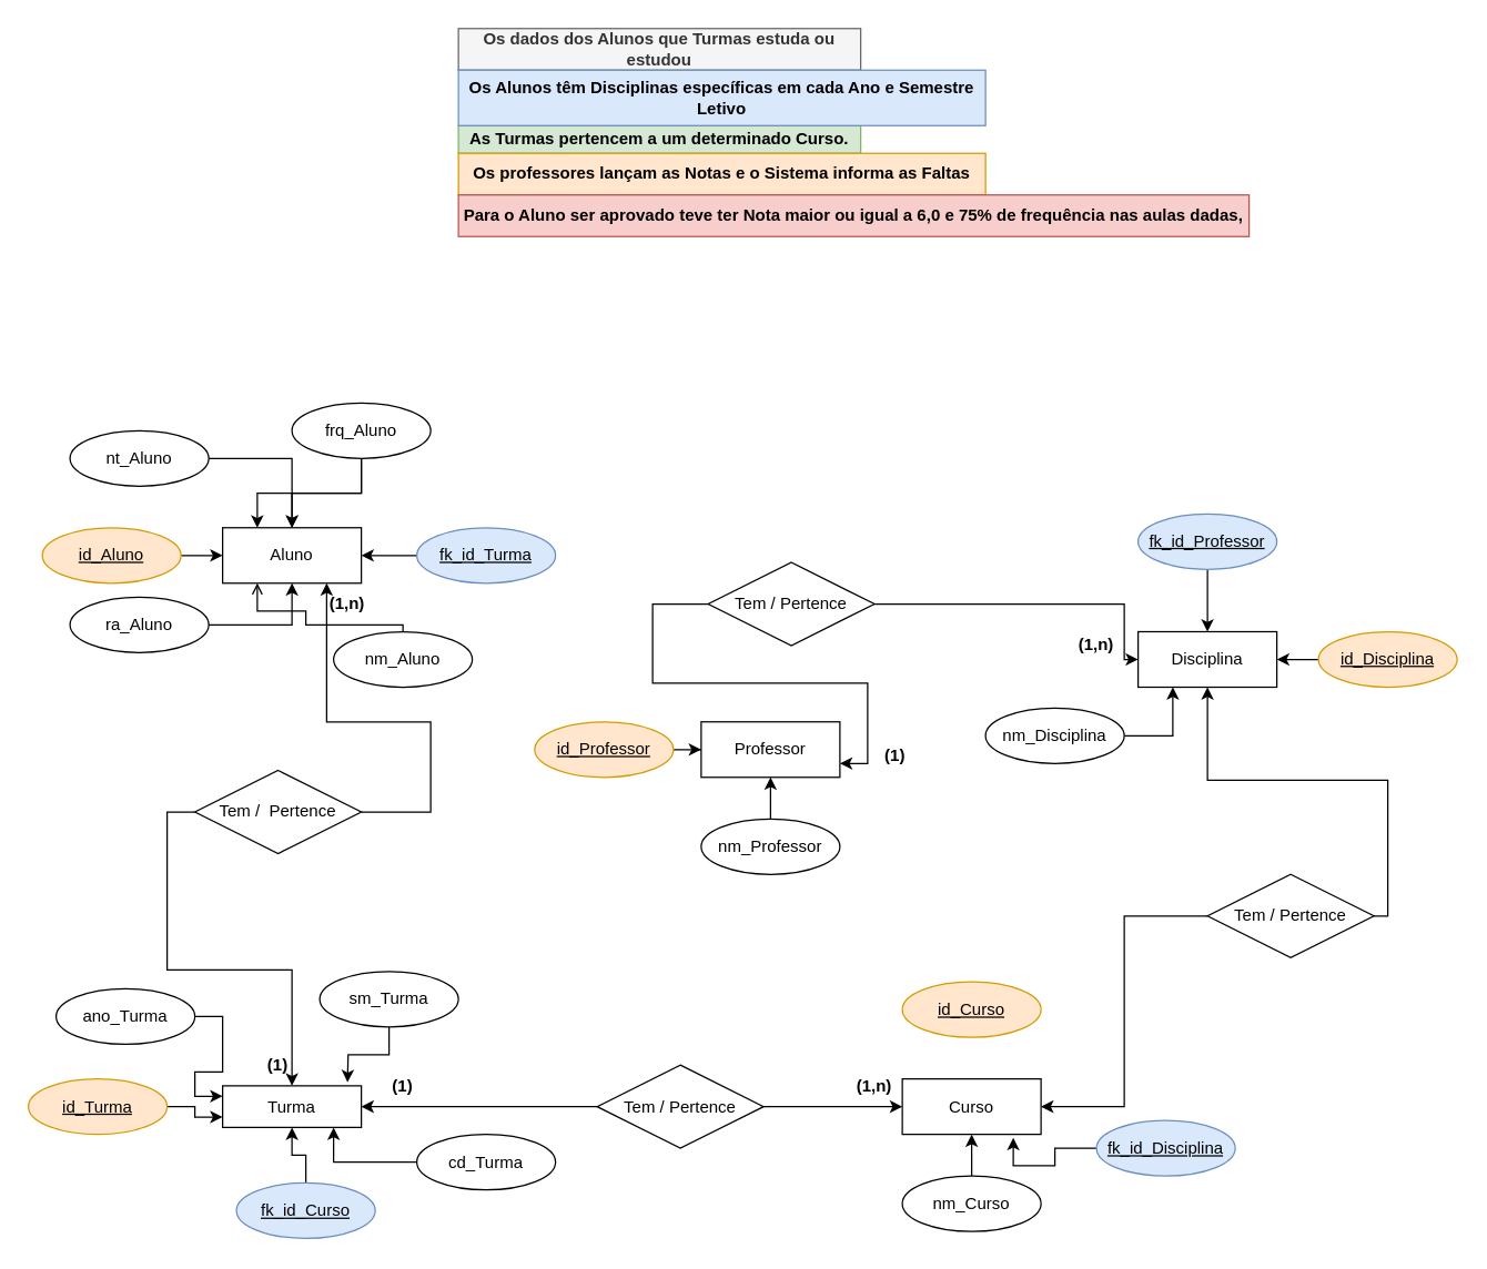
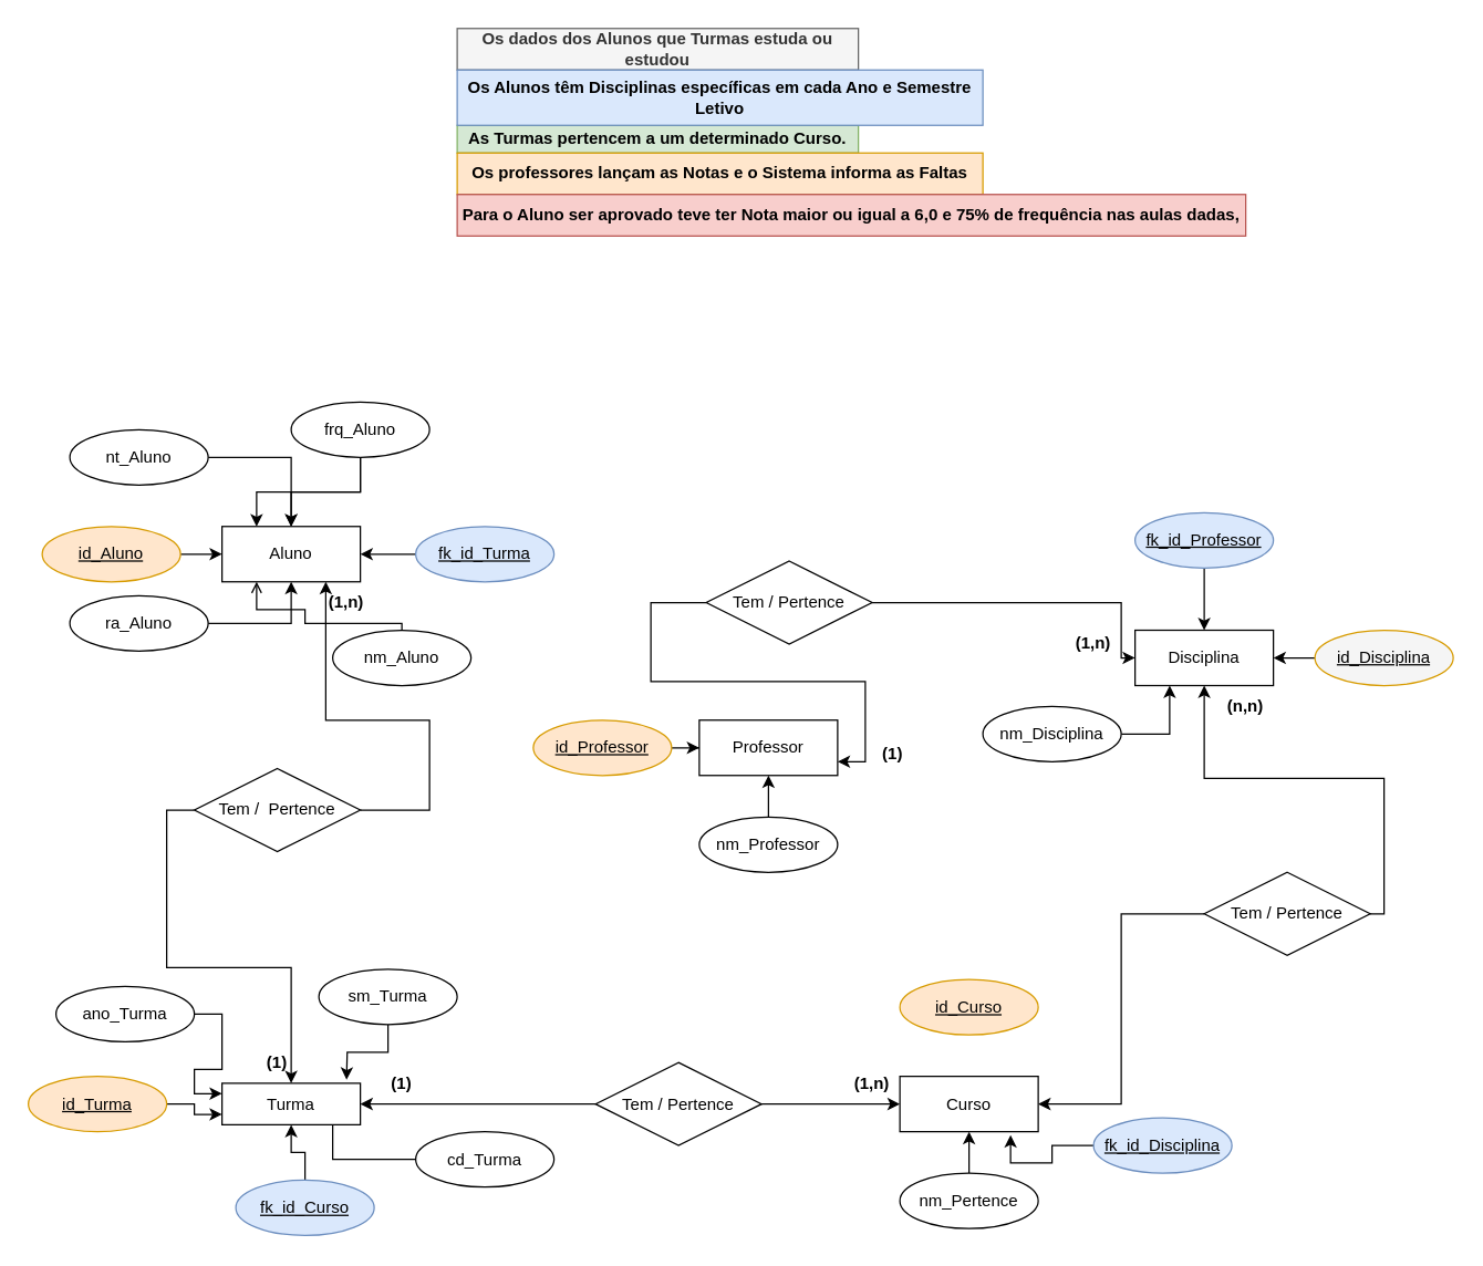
  <mxCell id="0" />
  <mxCell id="1" parent="0" />
  <mxCell id="2" value="Os dados dos Alunos que Turmas estuda ou estudou" style="text;html=1;align=center;verticalAlign=middle;whiteSpace=wrap;rounded=0;fontStyle=1;fillColor=#f5f5f5;fontColor=#333333;strokeColor=#666666;" parent="1" vertex="1"><mxGeometry x="330" y="20" width="290" height="30" as="geometry" /></mxCell>
  <mxCell id="3" value="As Turmas pertencem a um determinado Curso." style="text;html=1;strokeColor=#82b366;fillColor=#d5e8d4;align=center;verticalAlign=middle;whiteSpace=wrap;rounded=0;fontStyle=1" parent="1" vertex="1"><mxGeometry x="330" y="90" width="290" height="20" as="geometry" /></mxCell>
  <mxCell id="4" value="Os Alunos têm Disciplinas específicas em cada Ano e Semestre Letivo" style="text;html=1;strokeColor=#6c8ebf;fillColor=#dae8fc;align=center;verticalAlign=middle;whiteSpace=wrap;rounded=0;fontStyle=1;" parent="1" vertex="1"><mxGeometry x="330" y="50" width="380" height="40" as="geometry" /></mxCell>
  <mxCell id="5" value="Os professores lançam as Notas e o Sistema informa as Faltas" style="text;html=1;strokeColor=#d79b00;fillColor=#ffe6cc;align=center;verticalAlign=middle;whiteSpace=wrap;rounded=0;fontStyle=1" parent="1" vertex="1"><mxGeometry x="330" y="110" width="380" height="30" as="geometry" /></mxCell>
  <mxCell id="6" value="Para o Aluno ser aprovado teve ter Nota maior ou igual a 6,0 e 75% de frequência nas aulas dadas," style="text;html=1;strokeColor=#b85450;fillColor=#f8cecc;align=center;verticalAlign=middle;whiteSpace=wrap;rounded=0;fontStyle=1" parent="1" vertex="1"><mxGeometry x="330" y="140" width="570" height="30" as="geometry" /></mxCell>
  <mxCell id="7" value="Aluno" style="whiteSpace=wrap;html=1;align=center;" parent="1" vertex="1"><mxGeometry x="160" y="380" width="100" height="40" as="geometry" /></mxCell>
  <mxCell id="8" value="Turma" style="whiteSpace=wrap;html=1;align=center;" parent="1" vertex="1"><mxGeometry x="160" y="782.5" width="100" height="30" as="geometry" /></mxCell>
  <mxCell id="9" value="Professor" style="whiteSpace=wrap;html=1;align=center;" parent="1" vertex="1"><mxGeometry x="505" y="520" width="100" height="40" as="geometry" /></mxCell>
  <mxCell id="10" value="Curso" style="whiteSpace=wrap;html=1;align=center;" parent="1" vertex="1"><mxGeometry x="650" y="777.5" width="100" height="40" as="geometry" /></mxCell>
  <mxCell id="11" value="Disciplina" style="whiteSpace=wrap;html=1;align=center;" parent="1" vertex="1"><mxGeometry x="820" y="455" width="100" height="40" as="geometry" /></mxCell>
  <mxCell id="12" style="edgeStyle=orthogonalEdgeStyle;rounded=0;orthogonalLoop=1;jettySize=auto;html=1;entryX=0.25;entryY=1;entryDx=0;entryDy=0;endArrow=open;" parent="1" source="13" target="7" edge="1"><mxGeometry relative="1" as="geometry"><Array as="points"><mxPoint x="290" y="450" /><mxPoint x="220" y="450" /><mxPoint x="220" y="440" /><mxPoint x="185" y="440" /></Array></mxGeometry></mxCell>
  <mxCell id="13" value="nm_Aluno" style="ellipse;whiteSpace=wrap;html=1;align=center;" parent="1" vertex="1"><mxGeometry x="240" y="455" width="100" height="40" as="geometry" /></mxCell>
  <mxCell id="14" style="edgeStyle=orthogonalEdgeStyle;rounded=0;orthogonalLoop=1;jettySize=auto;html=1;" parent="1" source="15" target="7" edge="1"><mxGeometry relative="1" as="geometry" /></mxCell>
  <mxCell id="15" value="ra_Aluno" style="ellipse;whiteSpace=wrap;html=1;align=center;" parent="1" vertex="1"><mxGeometry x="50" y="430" width="100" height="40" as="geometry" /></mxCell>
  <mxCell id="16" style="edgeStyle=orthogonalEdgeStyle;rounded=0;orthogonalLoop=1;jettySize=auto;html=1;entryX=0.25;entryY=1;entryDx=0;entryDy=0;" parent="1" source="17" target="11" edge="1"><mxGeometry relative="1" as="geometry" /></mxCell>
  <mxCell id="17" value="nm_Disciplina" style="ellipse;whiteSpace=wrap;html=1;align=center;" parent="1" vertex="1"><mxGeometry x="710" y="510" width="100" height="40" as="geometry" /></mxCell>
  <mxCell id="18" style="edgeStyle=orthogonalEdgeStyle;rounded=0;orthogonalLoop=1;jettySize=auto;html=1;" parent="1" source="19" target="11" edge="1"><mxGeometry relative="1" as="geometry" /></mxCell>
- <mxCell id="19" value="&lt;u&gt;id_Disciplina&lt;/u&gt;" style="ellipse;whiteSpace=wrap;html=1;align=center;fillColor=#ffe6cc;strokeColor=#d79b00;" parent="1" vertex="1"><mxGeometry x="950" y="455" width="100" height="40" as="geometry" /></mxCell>
- <mxCell id="20" style="edgeStyle=orthogonalEdgeStyle;rounded=0;orthogonalLoop=1;jettySize=auto;html=1;" parent="1" source="21" target="8" edge="1"><mxGeometry relative="1" as="geometry"><Array as="points"><mxPoint x="240" y="838" /></Array></mxGeometry></mxCell>
+ <mxCell id="19" value="&lt;u&gt;id_Disciplina&lt;/u&gt;" style="ellipse;whiteSpace=wrap;html=1;align=center;fillColor=#f5f5f5;strokeColor=#d79b00;" parent="1" vertex="1"><mxGeometry x="950" y="455" width="100" height="40" as="geometry" /></mxCell>
+ <mxCell id="20" style="edgeStyle=orthogonalEdgeStyle;rounded=0;orthogonalLoop=1;jettySize=auto;html=1;endArrow=none;" parent="1" source="21" target="8" edge="1"><mxGeometry relative="1" as="geometry"><Array as="points"><mxPoint x="240" y="838" /></Array></mxGeometry></mxCell>
  <mxCell id="21" value="cd_Turma" style="ellipse;whiteSpace=wrap;html=1;align=center;" parent="1" vertex="1"><mxGeometry x="300" y="817.5" width="100" height="40" as="geometry" /></mxCell>
  <mxCell id="22" style="edgeStyle=orthogonalEdgeStyle;rounded=0;orthogonalLoop=1;jettySize=auto;html=1;" parent="1" source="23" target="10" edge="1"><mxGeometry relative="1" as="geometry" /></mxCell>
- <mxCell id="23" value="nm_Curso" style="ellipse;whiteSpace=wrap;html=1;align=center;" parent="1" vertex="1"><mxGeometry x="650" y="847.5" width="100" height="40" as="geometry" /></mxCell>
+ <mxCell id="23" value="nm_Pertence" style="ellipse;whiteSpace=wrap;html=1;align=center;" parent="1" vertex="1"><mxGeometry x="650" y="847.5" width="100" height="40" as="geometry" /></mxCell>
  <mxCell id="24" style="edgeStyle=orthogonalEdgeStyle;rounded=0;orthogonalLoop=1;jettySize=auto;html=1;" parent="1" source="25" target="9" edge="1"><mxGeometry relative="1" as="geometry" /></mxCell>
  <mxCell id="25" value="nm_Professor" style="ellipse;whiteSpace=wrap;html=1;align=center;" parent="1" vertex="1"><mxGeometry x="505" y="590" width="100" height="40" as="geometry" /></mxCell>
  <mxCell id="26" style="edgeStyle=orthogonalEdgeStyle;rounded=0;orthogonalLoop=1;jettySize=auto;html=1;" parent="1" source="27" target="9" edge="1"><mxGeometry relative="1" as="geometry" /></mxCell>
  <mxCell id="27" value="&lt;u&gt;id_Professor&lt;/u&gt;" style="ellipse;whiteSpace=wrap;html=1;align=center;fillColor=#ffe6cc;strokeColor=#d79b00;" parent="1" vertex="1"><mxGeometry x="385" y="520" width="100" height="40" as="geometry" /></mxCell>
  <mxCell id="28" style="edgeStyle=orthogonalEdgeStyle;rounded=0;orthogonalLoop=1;jettySize=auto;html=1;" parent="1" source="29" target="7" edge="1"><mxGeometry relative="1" as="geometry" /></mxCell>
  <mxCell id="29" value="nt_Aluno" style="ellipse;whiteSpace=wrap;html=1;align=center;" parent="1" vertex="1"><mxGeometry x="50" y="310" width="100" height="40" as="geometry" /></mxCell>
  <mxCell id="30" style="edgeStyle=orthogonalEdgeStyle;rounded=0;orthogonalLoop=1;jettySize=auto;html=1;" parent="1" source="32" target="7" edge="1"><mxGeometry relative="1" as="geometry" /></mxCell>
  <mxCell id="31" style="edgeStyle=orthogonalEdgeStyle;rounded=0;orthogonalLoop=1;jettySize=auto;html=1;entryX=0.25;entryY=0;entryDx=0;entryDy=0;" parent="1" source="32" target="7" edge="1"><mxGeometry relative="1" as="geometry" /></mxCell>
  <mxCell id="32" value="frq_Aluno" style="ellipse;whiteSpace=wrap;html=1;align=center;" parent="1" vertex="1"><mxGeometry x="210" y="290" width="100" height="40" as="geometry" /></mxCell>
  <mxCell id="33" style="edgeStyle=orthogonalEdgeStyle;rounded=0;orthogonalLoop=1;jettySize=auto;html=1;" parent="1" source="34" target="7" edge="1"><mxGeometry relative="1" as="geometry" /></mxCell>
  <mxCell id="34" value="fk_id_Turma" style="ellipse;whiteSpace=wrap;html=1;align=center;fontStyle=4;fillColor=#dae8fc;strokeColor=#6c8ebf;" parent="1" vertex="1"><mxGeometry x="300" y="380" width="100" height="40" as="geometry" /></mxCell>
  <mxCell id="35" style="edgeStyle=orthogonalEdgeStyle;rounded=0;orthogonalLoop=1;jettySize=auto;html=1;" parent="1" source="36" edge="1"><mxGeometry relative="1" as="geometry"><mxPoint x="250" y="780" as="targetPoint" /></mxGeometry></mxCell>
  <mxCell id="36" value="sm_Turma" style="ellipse;whiteSpace=wrap;html=1;align=center;" parent="1" vertex="1"><mxGeometry x="230" y="700" width="100" height="40" as="geometry" /></mxCell>
  <mxCell id="37" style="edgeStyle=orthogonalEdgeStyle;rounded=0;orthogonalLoop=1;jettySize=auto;html=1;entryX=0.5;entryY=1;entryDx=0;entryDy=0;" parent="1" source="38" target="8" edge="1"><mxGeometry relative="1" as="geometry" /></mxCell>
  <mxCell id="38" value="fk_id_Curso" style="ellipse;whiteSpace=wrap;html=1;align=center;fontStyle=4;fillColor=#dae8fc;strokeColor=#6c8ebf;" parent="1" vertex="1"><mxGeometry x="170" y="852.5" width="100" height="40" as="geometry" /></mxCell>
  <mxCell id="39" style="edgeStyle=orthogonalEdgeStyle;rounded=0;orthogonalLoop=1;jettySize=auto;html=1;entryX=0;entryY=0.75;entryDx=0;entryDy=0;" parent="1" source="40" target="8" edge="1"><mxGeometry relative="1" as="geometry" /></mxCell>
  <mxCell id="40" value="id_Turma" style="ellipse;whiteSpace=wrap;html=1;align=center;fontStyle=4;fillColor=#ffe6cc;strokeColor=#d79b00;" parent="1" vertex="1"><mxGeometry x="20" y="777.5" width="100" height="40" as="geometry" /></mxCell>
  <mxCell id="41" style="edgeStyle=orthogonalEdgeStyle;rounded=0;orthogonalLoop=1;jettySize=auto;html=1;" parent="1" source="42" target="7" edge="1"><mxGeometry relative="1" as="geometry" /></mxCell>
  <mxCell id="42" value="id_Aluno" style="ellipse;whiteSpace=wrap;html=1;align=center;fontStyle=4;fillColor=#ffe6cc;strokeColor=#d79b00;" parent="1" vertex="1"><mxGeometry x="30" y="380" width="100" height="40" as="geometry" /></mxCell>
  <mxCell id="43" value="id_Curso" style="ellipse;whiteSpace=wrap;html=1;align=center;fontStyle=4;fillColor=#ffe6cc;strokeColor=#d79b00;" parent="1" vertex="1"><mxGeometry x="650" y="707.5" width="100" height="40" as="geometry" /></mxCell>
  <mxCell id="44" style="edgeStyle=orthogonalEdgeStyle;rounded=0;orthogonalLoop=1;jettySize=auto;html=1;" parent="1" source="45" edge="1"><mxGeometry relative="1" as="geometry"><mxPoint x="730" y="820" as="targetPoint" /><Array as="points"><mxPoint x="760" y="828" /><mxPoint x="760" y="840" /><mxPoint x="730" y="840" /></Array></mxGeometry></mxCell>
  <mxCell id="45" value="fk_id_Disciplina" style="ellipse;whiteSpace=wrap;html=1;align=center;fontStyle=4;fillColor=#dae8fc;strokeColor=#6c8ebf;" parent="1" vertex="1"><mxGeometry x="790" y="807.5" width="100" height="40" as="geometry" /></mxCell>
  <mxCell id="46" style="edgeStyle=orthogonalEdgeStyle;rounded=0;orthogonalLoop=1;jettySize=auto;html=1;" parent="1" source="47" target="11" edge="1"><mxGeometry relative="1" as="geometry" /></mxCell>
  <mxCell id="47" value="fk_id_Professor" style="ellipse;whiteSpace=wrap;html=1;align=center;fontStyle=4;fillColor=#dae8fc;strokeColor=#6c8ebf;" parent="1" vertex="1"><mxGeometry x="820" y="370" width="100" height="40" as="geometry" /></mxCell>
  <mxCell id="48" style="edgeStyle=orthogonalEdgeStyle;rounded=0;orthogonalLoop=1;jettySize=auto;html=1;entryX=0.75;entryY=1;entryDx=0;entryDy=0;" parent="1" source="50" target="7" edge="1"><mxGeometry relative="1" as="geometry"><Array as="points"><mxPoint x="310" y="585" /><mxPoint x="310" y="520" /><mxPoint x="235" y="520" /></Array></mxGeometry></mxCell>
  <mxCell id="49" style="edgeStyle=orthogonalEdgeStyle;rounded=0;orthogonalLoop=1;jettySize=auto;html=1;exitX=0;exitY=0.5;exitDx=0;exitDy=0;entryX=0.5;entryY=0;entryDx=0;entryDy=0;" parent="1" source="50" target="8" edge="1"><mxGeometry relative="1" as="geometry" /></mxCell>
  <mxCell id="50" value="Tem /&amp;nbsp; Pertence" style="shape=rhombus;perimeter=rhombusPerimeter;whiteSpace=wrap;html=1;align=center;" parent="1" vertex="1"><mxGeometry x="140" y="555" width="120" height="60" as="geometry" /></mxCell>
  <mxCell id="51" value="(1,n)" style="text;html=1;strokeColor=none;fillColor=none;align=center;verticalAlign=middle;whiteSpace=wrap;rounded=0;fontStyle=1" parent="1" vertex="1"><mxGeometry x="220" y="420" width="60" height="30" as="geometry" /></mxCell>
  <mxCell id="52" value="(1)" style="text;html=1;strokeColor=none;fillColor=none;align=center;verticalAlign=middle;whiteSpace=wrap;rounded=0;fontStyle=1" parent="1" vertex="1"><mxGeometry x="170" y="752.5" width="60" height="30" as="geometry" /></mxCell>
  <mxCell id="53" style="edgeStyle=orthogonalEdgeStyle;rounded=0;orthogonalLoop=1;jettySize=auto;html=1;entryX=1;entryY=0.5;entryDx=0;entryDy=0;" parent="1" source="55" target="8" edge="1"><mxGeometry relative="1" as="geometry" /></mxCell>
  <mxCell id="54" style="edgeStyle=orthogonalEdgeStyle;rounded=0;orthogonalLoop=1;jettySize=auto;html=1;" parent="1" source="55" target="10" edge="1"><mxGeometry relative="1" as="geometry" /></mxCell>
  <mxCell id="55" value="Tem / Pertence" style="shape=rhombus;perimeter=rhombusPerimeter;whiteSpace=wrap;html=1;align=center;" parent="1" vertex="1"><mxGeometry x="430" y="767.5" width="120" height="60" as="geometry" /></mxCell>
  <mxCell id="56" value="(1,n)" style="text;html=1;strokeColor=none;fillColor=none;align=center;verticalAlign=middle;whiteSpace=wrap;rounded=0;fontStyle=1" parent="1" vertex="1"><mxGeometry x="600" y="767.5" width="60" height="30" as="geometry" /></mxCell>
  <mxCell id="57" value="(1)" style="text;html=1;strokeColor=none;fillColor=none;align=center;verticalAlign=middle;whiteSpace=wrap;rounded=0;fontStyle=1" parent="1" vertex="1"><mxGeometry x="260" y="767.5" width="60" height="30" as="geometry" /></mxCell>
  <mxCell id="58" style="edgeStyle=orthogonalEdgeStyle;rounded=0;orthogonalLoop=1;jettySize=auto;html=1;entryX=1;entryY=0.5;entryDx=0;entryDy=0;" parent="1" source="60" target="10" edge="1"><mxGeometry relative="1" as="geometry" /></mxCell>
  <mxCell id="59" style="edgeStyle=orthogonalEdgeStyle;rounded=0;orthogonalLoop=1;jettySize=auto;html=1;entryX=0.5;entryY=1;entryDx=0;entryDy=0;" parent="1" source="60" target="11" edge="1"><mxGeometry relative="1" as="geometry"><Array as="points"><mxPoint x="1000" y="660" /><mxPoint x="1000" y="562" /><mxPoint x="870" y="562" /></Array></mxGeometry></mxCell>
  <mxCell id="60" value="Tem / Pertence" style="shape=rhombus;perimeter=rhombusPerimeter;whiteSpace=wrap;html=1;align=center;" parent="1" vertex="1"><mxGeometry x="870" y="630" width="120" height="60" as="geometry" /></mxCell>
+ <mxCell id="61" value="(n,n)" style="text;html=1;strokeColor=none;fillColor=none;align=center;verticalAlign=middle;whiteSpace=wrap;rounded=0;fontStyle=1" parent="1" vertex="1"><mxGeometry x="870" y="495" width="60" height="30" as="geometry" /></mxCell>
  <mxCell id="62" style="edgeStyle=orthogonalEdgeStyle;rounded=0;orthogonalLoop=1;jettySize=auto;html=1;" parent="1" source="64" target="11" edge="1"><mxGeometry relative="1" as="geometry"><mxPoint x="850" y="435" as="targetPoint" /><Array as="points"><mxPoint x="810" y="435" /><mxPoint x="810" y="475" /></Array></mxGeometry></mxCell>
  <mxCell id="63" style="edgeStyle=orthogonalEdgeStyle;rounded=0;orthogonalLoop=1;jettySize=auto;html=1;entryX=1;entryY=0.75;entryDx=0;entryDy=0;" parent="1" source="64" target="9" edge="1"><mxGeometry relative="1" as="geometry"><Array as="points"><mxPoint x="470" y="435" /><mxPoint x="470" y="492" /><mxPoint x="625" y="492" /><mxPoint x="625" y="550" /></Array></mxGeometry></mxCell>
  <mxCell id="64" value="Tem / Pertence" style="shape=rhombus;perimeter=rhombusPerimeter;whiteSpace=wrap;html=1;align=center;" parent="1" vertex="1"><mxGeometry x="510" y="405" width="120" height="60" as="geometry" /></mxCell>
  <mxCell id="65" value="(1,n)" style="text;html=1;strokeColor=none;fillColor=none;align=center;verticalAlign=middle;whiteSpace=wrap;rounded=0;fontStyle=1" parent="1" vertex="1"><mxGeometry x="760" y="450" width="60" height="30" as="geometry" /></mxCell>
  <mxCell id="66" value="(1)" style="text;html=1;strokeColor=none;fillColor=none;align=center;verticalAlign=middle;whiteSpace=wrap;rounded=0;fontStyle=1" parent="1" vertex="1"><mxGeometry x="615" y="530" width="60" height="30" as="geometry" /></mxCell>
  <mxCell id="67" style="edgeStyle=orthogonalEdgeStyle;rounded=0;orthogonalLoop=1;jettySize=auto;html=1;entryX=0;entryY=0.25;entryDx=0;entryDy=0;" parent="1" source="68" target="8" edge="1"><mxGeometry relative="1" as="geometry" /></mxCell>
  <mxCell id="68" value="ano_Turma" style="ellipse;whiteSpace=wrap;html=1;align=center;" parent="1" vertex="1"><mxGeometry x="40" y="712.5" width="100" height="40" as="geometry" /></mxCell>
